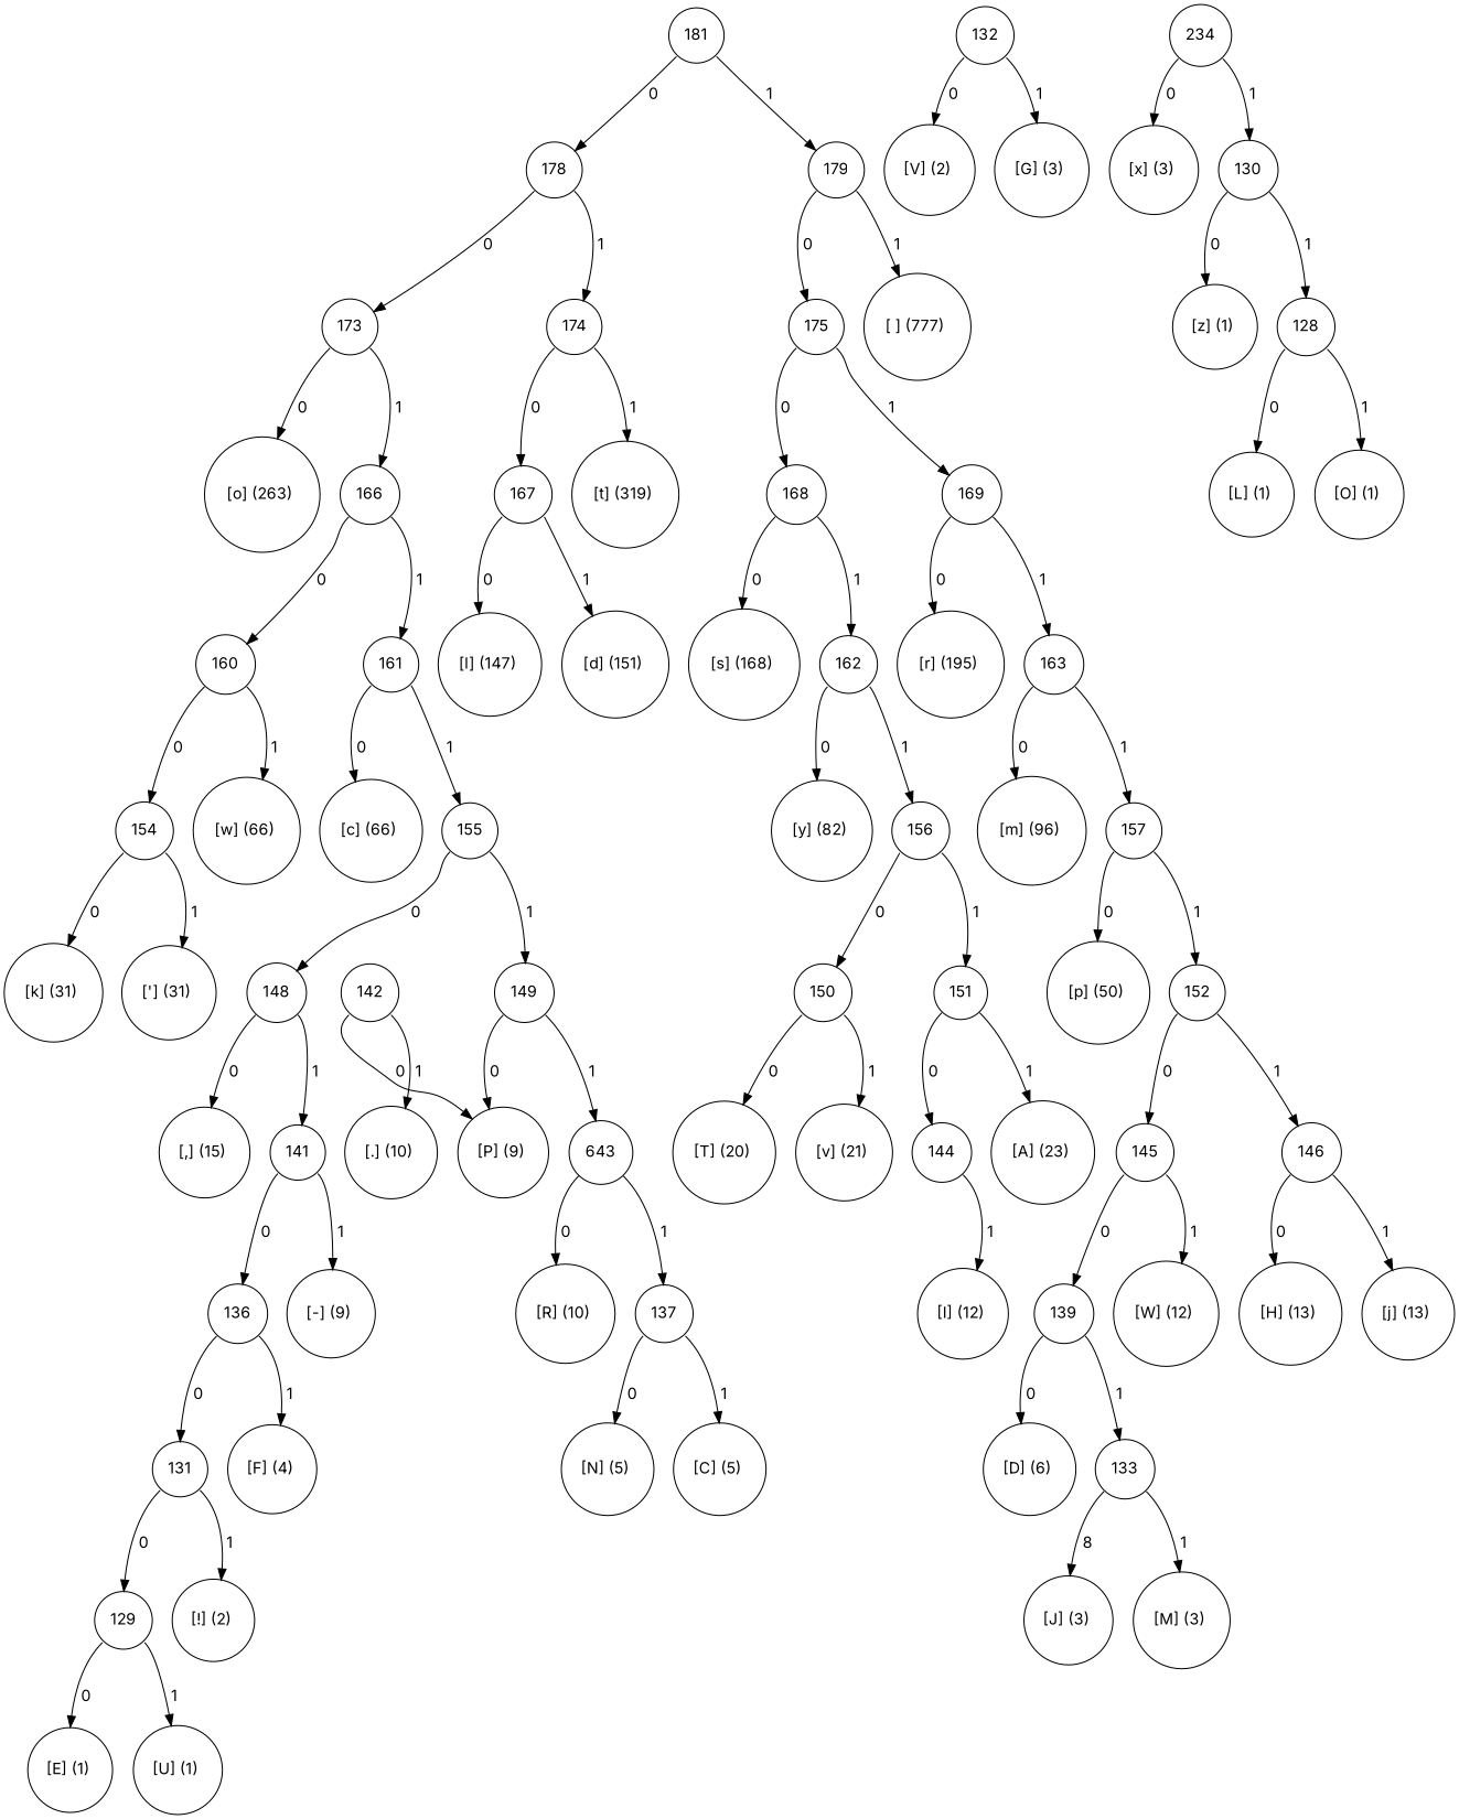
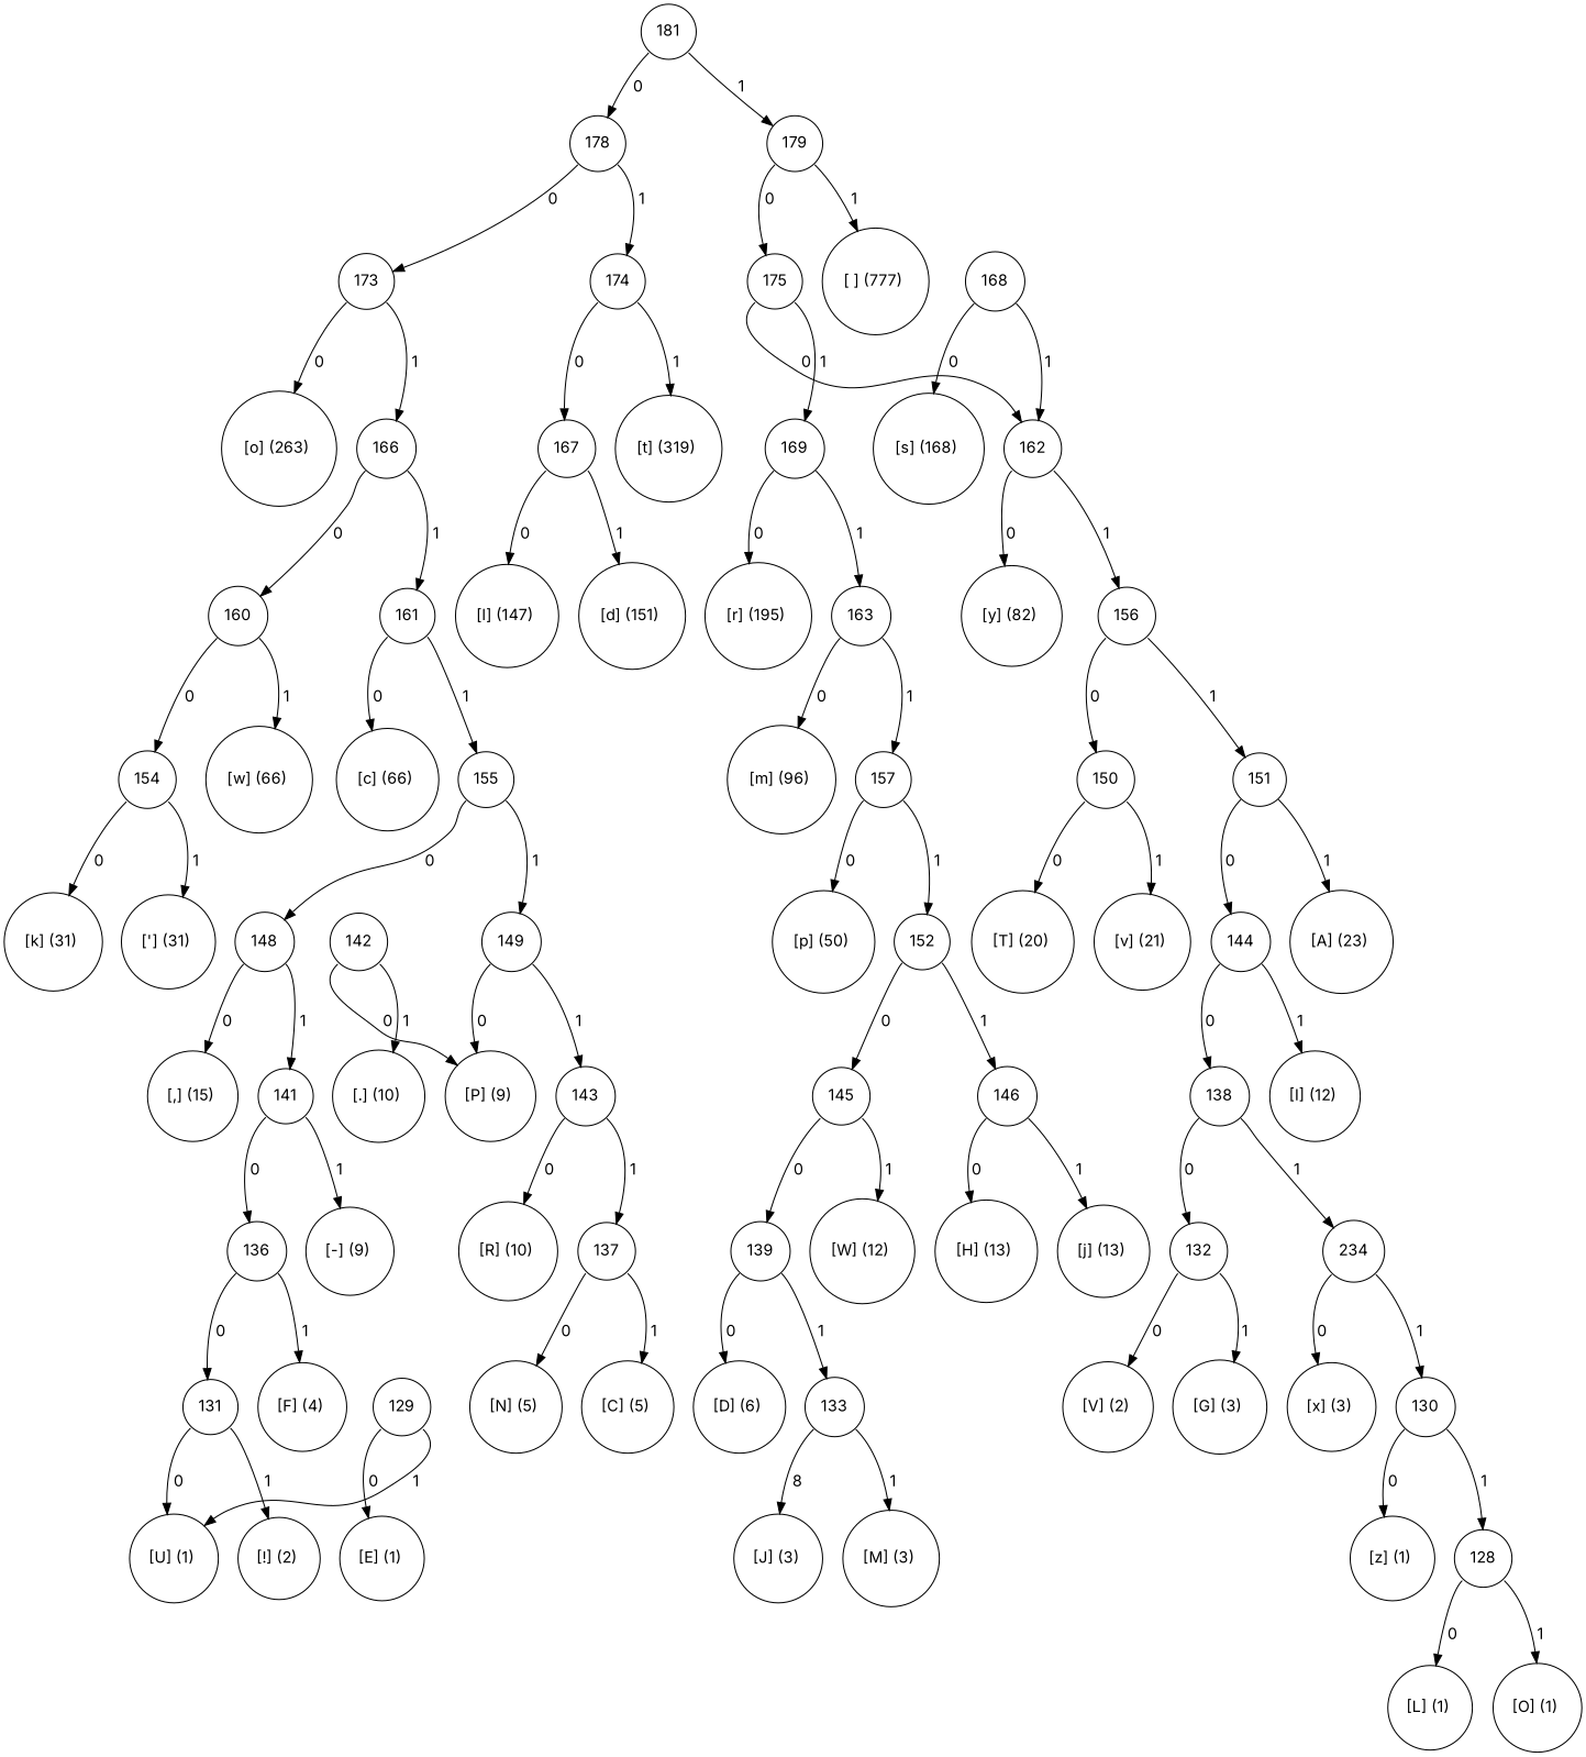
  digraph {
    fontname=Inter
    node [fontname=Inter shape=circle]
    edge [fontname=Inter tailport=sw]
    n1 [label=178 width=0.5]
    n2 [label=173 width=0.5]
    n3 [label=174 width=0.5]
    181 [width=0.5]
    n5 [label=179 width=0.5]
    n6 [label="[ ] (777) " width=0.5]
    n7 [label=175 width=0.5]
    n8 [label="[o] (263) " width=0.5]
    n9 [label=166 width=0.5]
    n10 [label="[t] (319) " width=0.5]
    n11 [label=167 width=0.5]
    n12 [label=160 width=0.5]
    n13 [label=161 width=0.5]
    n14 [label="[w] (66) " width=0.5]
    n15 [label=154 width=0.5]
    n16 [label="[c] (66) " width=0.5]
    n17 [label=155 width=0.5]
    n18 [label="['] (31) " width=0.5]
    n19 [label="[k] (31) " width=0.5]
    n20 [label=148 width=0.5]
    n21 [label=149 width=0.5]
    n22 [label="[,] (15) " width=0.5]
    n23 [label=141 width=0.5]
-   n24 [label=643 width=0.5]
+   n24 [label=143 width=0.5]
    n25 [label="[P] (9) " width=0.5]
    n26 [label="[-] (9) " width=0.5]
    n27 [label=136 width=0.5]
    n28 [label="[F] (4) " width=0.5]
    n29 [label=131 width=0.5]
    n30 [label="[!] (2) " width=0.5]
    n31 [label=129 width=0.5]
    n32 [label="[E] (1) " width=0.5]
    n33 [label="[U] (1) " width=0.5]
    n34 [label=142 width=0.5]
    n35 [label="[.] (10) " width=0.5]
    n36 [label="[R] (10) " width=0.5]
    n37 [label=137 width=0.5]
    n38 [label="[C] (5) " width=0.5]
    n39 [label="[N] (5) " width=0.5]
    n40 [label="[d] (151) " width=0.5]
    n41 [label="[l] (147) " width=0.5]
    n42 [label=168 width=0.5]
    n43 [label=169 width=0.5]
    n44 [label="[s] (168) " width=0.5]
    n45 [label=162 width=0.5]
    n46 [label="[r] (195) " width=0.5]
    n47 [label=163 width=0.5]
    n48 [label="[y] (82) " width=0.5]
    n49 [label=156 width=0.5]
    n50 [label=150 width=0.5]
    n51 [label=151 width=0.5]
    n52 [label="[T] (20) " width=0.5]
    n53 [label="[v] (21) " width=0.5]
    n54 [label="[A] (23) " width=0.5]
    n55 [label=144 width=0.5]
    n56 [label="[I] (12) " width=0.5]
+   n57 [label=138 width=0.5]
    n58 [label=132 width=0.5]
    n59 [label=234 width=0.5]
    n60 [label="[G] (3) " width=0.5]
    n61 [label="[V] (2) " width=0.5]
    n62 [label="[x] (3) " width=0.5]
    n63 [label=130 width=0.5]
    n64 [label="[z] (1) " width=0.5]
    n65 [label=128 width=0.5]
    n66 [label="[L] (1) " width=0.5]
    n67 [label="[O] (1) " width=0.5]
    n68 [label="[m] (96) " width=0.5]
    n69 [label=157 width=0.5]
    n70 [label="[p] (50) " width=0.5]
    n71 [label=152 width=0.5]
    n72 [label=145 width=0.5]
    n73 [label=146 width=0.5]
    n74 [label="[W] (12) " width=0.5]
    n75 [label=139 width=0.5]
    n76 [label="[H] (13) " width=0.5]
    n77 [label="[j] (13) " width=0.5]
    n78 [label="[D] (6) " width=0.5]
    n79 [label=133 width=0.5]
    n80 [label="[J] (3) " width=0.5]
    n81 [label="[M] (3) " width=0.5]
    n1 -> n2 [label=" 0"]
    n1 -> n3 [label=" 1" tailport=se]
    n2 -> n8 [label=" 0"]
    n2 -> n9 [label=" 1" tailport=se]
    n3 -> n10 [label=" 1" tailport=se]
    n3 -> n11 [label=" 0"]
    181 -> n1 [label=" 0"]
    181 -> n5 [label=" 1" tailport=se]
    n5 -> n6 [label=" 1" tailport=se]
    n5 -> n7 [label=" 0"]
-   n7 -> n42 [label=" 0"]
+   n7 -> n45 [label=" 0"]
    n7 -> n43 [label=" 1" tailport=se]
    n9 -> n12 [label=" 0"]
    n9 -> n13 [label=" 1" tailport=se]
    n11 -> n40 [label=" 1" tailport=se]
    n11 -> n41 [label=" 0"]
    n12 -> n14 [label=" 1" tailport=se]
    n12 -> n15 [label=" 0"]
    n13 -> n16 [label=" 0"]
    n13 -> n17 [label=" 1" tailport=se]
    n15 -> n18 [label=" 1" tailport=se]
    n15 -> n19 [label=" 0"]
    n17 -> n20 [label=" 0"]
    n17 -> n21 [label=" 1" tailport=se]
    n20 -> n22 [label=" 0"]
    n20 -> n23 [label=" 1" tailport=se]
    n21 -> n24 [label=" 1" tailport=se]
    n21 -> n25 [label=" 0"]
    n23 -> n26 [label=" 1" tailport=se]
    n23 -> n27 [label=" 0"]
    n24 -> n36 [label=" 0"]
    n24 -> n37 [label=" 1" tailport=se]
    n27 -> n28 [label=" 1" tailport=se]
    n27 -> n29 [label=" 0"]
    n29 -> n30 [label=" 1" tailport=se]
-   n29 -> n31 [label=" 0"]
+   n29 -> n33 [label=" 0"]
    n31 -> n32 [label=" 0"]
    n31 -> n33 [label=" 1" tailport=se]
    n34 -> n25 [label=" 0"]
    n34 -> n35 [label=" 1" tailport=se]
    n37 -> n38 [label=" 1" tailport=se]
    n37 -> n39 [label=" 0"]
    n42 -> n44 [label=" 0"]
    n42 -> n45 [label=" 1" tailport=se]
    n43 -> n46 [label=" 0"]
    n43 -> n47 [label=" 1" tailport=se]
    n45 -> n48 [label=" 0"]
    n45 -> n49 [label=" 1" tailport=se]
    n47 -> n68 [label=" 0"]
    n47 -> n69 [label=" 1" tailport=se]
    n49 -> n50 [label=" 0"]
    n49 -> n51 [label=" 1" tailport=se]
    n50 -> n52 [label=" 0"]
    n50 -> n53 [label=" 1" tailport=se]
    n51 -> n54 [label=" 1" tailport=se]
    n51 -> n55 [label=" 0"]
    n55 -> n56 [label=" 1" tailport=se]
+   n55 -> n57 [label=" 0"]
+   n57 -> n58 [label=" 0"]
+   n57 -> n59 [label=" 1" tailport=se]
    n58 -> n60 [label=" 1" tailport=se]
    n58 -> n61 [label=" 0"]
    n59 -> n62 [label=" 0"]
    n59 -> n63 [label=" 1" tailport=se]
    n63 -> n64 [label=" 0"]
    n63 -> n65 [label=" 1" tailport=se]
    n65 -> n66 [label=" 0"]
    n65 -> n67 [label=" 1" tailport=se]
    n69 -> n70 [label=" 0"]
    n69 -> n71 [label=" 1" tailport=se]
    n71 -> n72 [label=" 0"]
    n71 -> n73 [label=" 1" tailport=se]
    n72 -> n74 [label=" 1" tailport=se]
    n72 -> n75 [label=" 0"]
    n73 -> n76 [label=" 0"]
    n73 -> n77 [label=" 1" tailport=se]
    n75 -> n78 [label=" 0"]
    n75 -> n79 [label=" 1" tailport=se]
    n79 -> n80 [label=" 8"]
    n79 -> n81 [label=" 1" tailport=se]
  }
